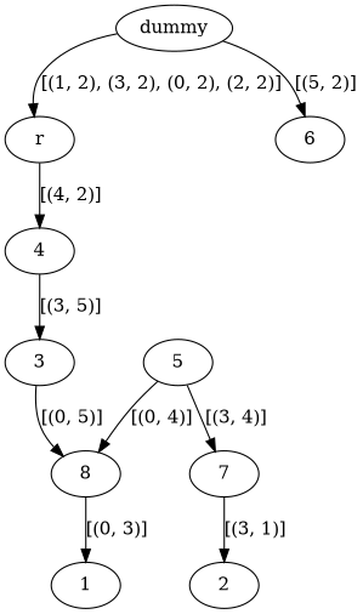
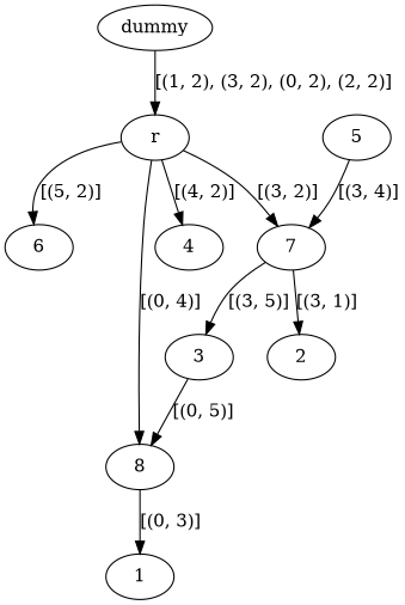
  digraph {
    n1 [label=dummy]
    n2 [label=r]
    4
    n4 [label=7]
    n5 [label=6]
    n6 [label=3]
    2
    n8 [label=8]
    1
    n10 [label=5]
    n1 -> n2 [label="[(1, 2), (3, 2), (0, 2), (2, 2)]"]
    n2 -> 4 [label="[(4, 2)]"]
-   n1 -> n5 [label="[(5, 2)]"]
-   4 -> n6 [label="[(3, 5)]"]
+   n2 -> n4 [label="[(3, 2)]"]
+   n2 -> n5 [label="[(5, 2)]"]
+   n4 -> n6 [label="[(3, 5)]"]
    n4 -> 2 [label="[(3, 1)]"]
    n6 -> n8 [label="[(0, 5)]"]
    n8 -> 1 [label="[(0, 3)]"]
    n10 -> n4 [label="[(3, 4)]"]
-   n10 -> n8 [label="[(0, 4)]"]
+   n2 -> n8 [label="[(0, 4)]"]
  }
